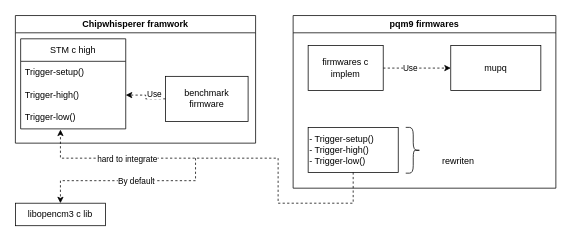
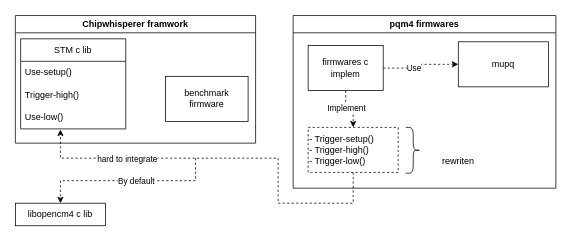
  <mxCell id="0" />
  <mxCell id="1" parent="0" />
  <mxCell id="2" value="Chipwhisperer framwork" style="swimlane;whiteSpace=wrap;html=1;" vertex="1" parent="1"><mxGeometry x="20" y="20" width="320" height="170" as="geometry" /></mxCell>
- <mxCell id="3" value="STM c high" style="swimlane;fontStyle=0;childLayout=stackLayout;horizontal=1;startSize=30;horizontalStack=0;resizeParent=1;resizeParentMax=0;resizeLast=0;collapsible=1;marginBottom=0;whiteSpace=wrap;html=1;" vertex="1" parent="2"><mxGeometry x="7" y="31" width="140" height="120" as="geometry" /></mxCell>
- <mxCell id="4" value="Trigger-setup()" style="text;strokeColor=none;fillColor=none;align=left;verticalAlign=middle;spacingLeft=4;spacingRight=4;overflow=hidden;points=[[0,0.5],[1,0.5]];portConstraint=eastwest;rotatable=0;whiteSpace=wrap;html=1;" vertex="1" parent="3"><mxGeometry y="30" width="140" height="30" as="geometry" /></mxCell>
+ <mxCell id="3" value="STM c lib" style="swimlane;fontStyle=0;childLayout=stackLayout;horizontal=1;startSize=30;horizontalStack=0;resizeParent=1;resizeParentMax=0;resizeLast=0;collapsible=1;marginBottom=0;whiteSpace=wrap;html=1;" vertex="1" parent="2"><mxGeometry x="7" y="31" width="140" height="120" as="geometry" /></mxCell>
+ <mxCell id="4" value="Use-setup()" style="text;strokeColor=none;fillColor=none;align=left;verticalAlign=middle;spacingLeft=4;spacingRight=4;overflow=hidden;points=[[0,0.5],[1,0.5]];portConstraint=eastwest;rotatable=0;whiteSpace=wrap;html=1;" vertex="1" parent="3"><mxGeometry y="30" width="140" height="30" as="geometry" /></mxCell>
  <mxCell id="5" value="Trigger-high()" style="text;strokeColor=none;fillColor=none;align=left;verticalAlign=middle;spacingLeft=4;spacingRight=4;overflow=hidden;points=[[0,0.5],[1,0.5]];portConstraint=eastwest;rotatable=0;whiteSpace=wrap;html=1;" vertex="1" parent="3"><mxGeometry y="60" width="140" height="30" as="geometry" /></mxCell>
- <mxCell id="6" value="Trigger-low()" style="text;strokeColor=none;fillColor=none;align=left;verticalAlign=middle;spacingLeft=4;spacingRight=4;overflow=hidden;points=[[0,0.5],[1,0.5]];portConstraint=eastwest;rotatable=0;whiteSpace=wrap;html=1;" vertex="1" parent="3"><mxGeometry y="90" width="140" height="30" as="geometry" /></mxCell>
- <mxCell id="7" style="edgeStyle=orthogonalEdgeStyle;rounded=0;orthogonalLoop=1;jettySize=auto;html=1;entryX=1;entryY=0.5;entryDx=0;entryDy=0;dashed=1;" edge="1" parent="2" source="9" target="5"><mxGeometry relative="1" as="geometry" /></mxCell>
- <mxCell id="8" value="Use" style="edgeLabel;html=1;align=center;verticalAlign=middle;resizable=0;points=[];" vertex="1" connectable="0" parent="7"><mxGeometry x="0.185" y="-2" relative="1" as="geometry"><mxPoint x="13" as="offset" /></mxGeometry></mxCell>
+ <mxCell id="6" value="Use-low()" style="text;strokeColor=none;fillColor=none;align=left;verticalAlign=middle;spacingLeft=4;spacingRight=4;overflow=hidden;points=[[0,0.5],[1,0.5]];portConstraint=eastwest;rotatable=0;whiteSpace=wrap;html=1;" vertex="1" parent="3"><mxGeometry y="90" width="140" height="30" as="geometry" /></mxCell>
  <mxCell id="9" value="benchmark firmware" style="rounded=0;whiteSpace=wrap;html=1;" vertex="1" parent="2"><mxGeometry x="200" y="81" width="110" height="60" as="geometry" /></mxCell>
- <mxCell id="10" value="pqm9 firmwares" style="swimlane;whiteSpace=wrap;html=1;" vertex="1" parent="1"><mxGeometry x="390" y="20" width="350" height="230" as="geometry" /></mxCell>
+ <mxCell id="10" value="pqm4 firmwares" style="swimlane;whiteSpace=wrap;html=1;" vertex="1" parent="1"><mxGeometry x="390" y="20" width="350" height="230" as="geometry" /></mxCell>
  <mxCell id="11" style="edgeStyle=orthogonalEdgeStyle;rounded=0;orthogonalLoop=1;jettySize=auto;html=1;exitX=1;exitY=0.5;exitDx=0;exitDy=0;entryX=0;entryY=0.5;entryDx=0;entryDy=0;dashed=1;" edge="1" parent="10" source="16" target="17"><mxGeometry relative="1" as="geometry" /></mxCell>
  <mxCell id="12" value="Use" style="edgeLabel;html=1;align=center;verticalAlign=middle;resizable=0;points=[];" vertex="1" connectable="0" parent="11"><mxGeometry x="-0.457" y="-4" relative="1" as="geometry"><mxPoint x="11" y="-4" as="offset" /></mxGeometry></mxCell>
+ <mxCell id="13" style="edgeStyle=orthogonalEdgeStyle;rounded=0;orthogonalLoop=1;jettySize=auto;html=1;entryX=0.5;entryY=0;entryDx=0;entryDy=0;dashed=1;" edge="1" parent="10" source="16" target="18"><mxGeometry relative="1" as="geometry" /></mxCell>
+ <mxCell id="14" value="Use" style="edgeLabel;html=1;align=center;verticalAlign=middle;resizable=0;points=[];" vertex="1" connectable="0" parent="13"><mxGeometry x="-0.075" y="2" relative="1" as="geometry"><mxPoint x="-2" as="offset" /></mxGeometry></mxCell>
+ <mxCell id="15" value="Implement" style="edgeLabel;html=1;align=center;verticalAlign=middle;resizable=0;points=[];" vertex="1" connectable="0" parent="13"><mxGeometry x="-0.143" y="1" relative="1" as="geometry"><mxPoint as="offset" /></mxGeometry></mxCell>
  <mxCell id="16" value="firmwares c implem" style="rounded=0;whiteSpace=wrap;html=1;" vertex="1" parent="10"><mxGeometry x="20" y="40" width="100" height="60" as="geometry" /></mxCell>
- <mxCell id="17" value="mupq" style="rounded=0;whiteSpace=wrap;html=1;" vertex="1" parent="10"><mxGeometry x="210" y="40" width="120" height="60" as="geometry" /></mxCell>
- <mxCell id="18" value="&lt;div align=&quot;left&quot;&gt;- Trigger-setup()&lt;/div&gt;&lt;div align=&quot;left&quot;&gt;- Trigger-high()&lt;br&gt;- Trigger-low()&lt;br&gt;&lt;/div&gt;" style="rounded=0;whiteSpace=wrap;html=1;align=left;" vertex="1" parent="10"><mxGeometry x="20" y="149" width="120" height="60" as="geometry" /></mxCell>
+ <mxCell id="17" value="mupq" style="rounded=0;whiteSpace=wrap;html=1;" vertex="1" parent="10"><mxGeometry x="220" y="35" width="120" height="60" as="geometry" /></mxCell>
+ <mxCell id="18" value="&lt;div align=&quot;left&quot;&gt;- Trigger-setup()&lt;/div&gt;&lt;div align=&quot;left&quot;&gt;- Trigger-high()&lt;br&gt;- Trigger-low()&lt;br&gt;&lt;/div&gt;" style="rounded=0;whiteSpace=wrap;html=1;align=left;dashed=1;" vertex="1" parent="10"><mxGeometry x="20" y="149" width="120" height="60" as="geometry" /></mxCell>
  <mxCell id="19" value="" style="shape=curlyBracket;whiteSpace=wrap;html=1;rounded=1;flipH=1;labelPosition=right;verticalLabelPosition=middle;align=left;verticalAlign=middle;size=0.5;" vertex="1" parent="10"><mxGeometry x="150" y="149" width="20" height="61" as="geometry" /></mxCell>
  <mxCell id="20" value="rewriten" style="text;html=1;align=center;verticalAlign=middle;whiteSpace=wrap;rounded=0;" vertex="1" parent="10"><mxGeometry x="190" y="179" width="60" height="30" as="geometry" /></mxCell>
  <mxCell id="21" style="edgeStyle=orthogonalEdgeStyle;rounded=0;orthogonalLoop=1;jettySize=auto;html=1;entryX=0.426;entryY=1.031;entryDx=0;entryDy=0;entryPerimeter=0;dashed=1;exitX=0.5;exitY=1;exitDx=0;exitDy=0;" edge="1" parent="1" source="18"><mxGeometry relative="1" as="geometry"><mxPoint x="430" y="300" as="sourcePoint" /><mxPoint x="80.03" y="171.93" as="targetPoint" /><Array as="points"><mxPoint x="470" y="270" /><mxPoint x="370" y="270" /><mxPoint x="370" y="210" /><mxPoint x="80" y="210" /></Array></mxGeometry></mxCell>
  <mxCell id="22" value="hard to integrate " style="edgeLabel;html=1;align=center;verticalAlign=middle;resizable=0;points=[];" vertex="1" connectable="0" parent="21"><mxGeometry x="0.526" relative="1" as="geometry"><mxPoint x="1" as="offset" /></mxGeometry></mxCell>
  <mxCell id="23" value="" style="endArrow=classic;html=1;rounded=0;entryX=0.5;entryY=0;entryDx=0;entryDy=0;dashed=1;" edge="1" parent="1"><mxGeometry width="50" height="50" relative="1" as="geometry"><mxPoint x="260" y="210" as="sourcePoint" /><mxPoint x="80" y="270" as="targetPoint" /><Array as="points"><mxPoint x="260" y="240" /><mxPoint x="80" y="240" /></Array></mxGeometry></mxCell>
  <mxCell id="24" value="By default" style="edgeLabel;html=1;align=center;verticalAlign=middle;resizable=0;points=[];" vertex="1" connectable="0" parent="23"><mxGeometry x="0.193" y="4" relative="1" as="geometry"><mxPoint x="33" y="-4" as="offset" /></mxGeometry></mxCell>
- <mxCell id="25" value="libopencm3 c lib" style="rounded=0;whiteSpace=wrap;html=1;" vertex="1" parent="1"><mxGeometry x="20" y="270" width="120" height="30" as="geometry" /></mxCell>
+ <mxCell id="25" value="libopencm4 c lib" style="rounded=0;whiteSpace=wrap;html=1;" vertex="1" parent="1"><mxGeometry x="20" y="270" width="120" height="30" as="geometry" /></mxCell>
